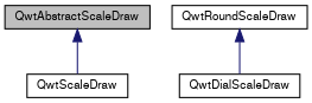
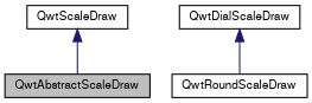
  digraph {
    node [color=black fillcolor=white fontname=FreeSans fontsize=10 shape=record style=filled]
    edge [color=midnightblue dir=back fontname=FreeSans fontsize=10 labelfontname=FreeSans labelfontsize=10 style=solid]
    n1 [fillcolor=grey75 fontcolor=black height=0.2 label=QwtAbstractScaleDraw width=0.4]
    n2 [height=0.2 label=QwtScaleDraw width=0.4]
    n3 [height=0.2 label=QwtRoundScaleDraw width=0.4]
    n4 [height=0.2 label=QwtDialScaleDraw width=0.4]
-   n1 -> n2
-   n3 -> n4
+   n2 -> n1
+   n4 -> n3
  }
